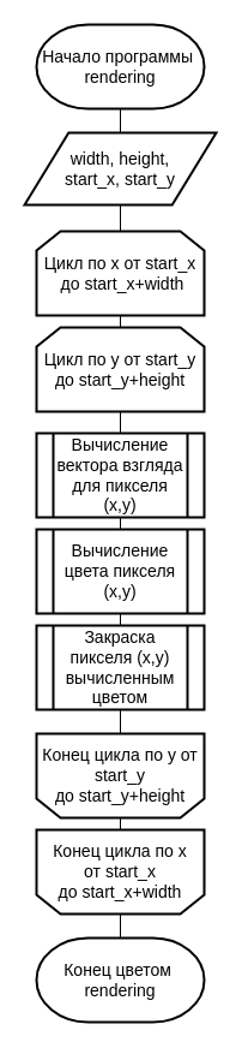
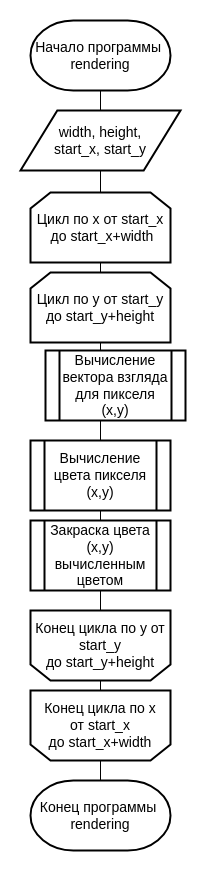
  <mxCell id="0" />
  <mxCell id="1" parent="0" />
  <mxCell id="2" style="edgeStyle=orthogonalEdgeStyle;rounded=0;orthogonalLoop=1;jettySize=auto;html=1;exitX=0.5;exitY=0;exitDx=0;exitDy=0;entryX=0.5;entryY=1;entryDx=0;entryDy=0;endArrow=none;endFill=0;exitPerimeter=0;entryPerimeter=0;" parent="1" source="3" target="5" edge="1"><mxGeometry relative="1" as="geometry"><mxPoint x="100" y="800" as="sourcePoint" /><mxPoint x="100" y="680" as="targetPoint" /></mxGeometry></mxCell>
- <mxCell id="3" value="Конец цветом&amp;nbsp;&lt;br&gt;rendering" style="strokeWidth=2;html=1;shape=mxgraph.flowchart.terminator;whiteSpace=wrap;fontSize=14;" parent="1" vertex="1"><mxGeometry x="30" y="780" width="140" height="70" as="geometry" /></mxCell>
+ <mxCell id="3" value="Конец программы&amp;nbsp;&lt;br&gt;rendering" style="strokeWidth=2;html=1;shape=mxgraph.flowchart.terminator;whiteSpace=wrap;fontSize=14;" parent="1" vertex="1"><mxGeometry x="30" y="780" width="140" height="70" as="geometry" /></mxCell>
  <mxCell id="4" style="edgeStyle=orthogonalEdgeStyle;rounded=0;orthogonalLoop=1;jettySize=auto;html=1;exitX=0.5;exitY=1;exitDx=0;exitDy=0;entryX=0.5;entryY=0;entryDx=0;entryDy=0;entryPerimeter=0;endArrow=none;endFill=0;" parent="1" edge="1"><mxGeometry relative="1" as="geometry"><mxPoint x="100" y="182" as="sourcePoint" /><mxPoint x="100" y="192" as="targetPoint" /></mxGeometry></mxCell>
  <mxCell id="5" value="&lt;font style=&quot;font-size: 14px&quot;&gt;Начало программы&amp;nbsp;&lt;br&gt;rendering&lt;/font&gt;" style="strokeWidth=2;html=1;shape=mxgraph.flowchart.terminator;whiteSpace=wrap;fontSize=14;fontFamily=Helvetica;" parent="1" vertex="1"><mxGeometry x="30" y="20" width="140" height="70" as="geometry" /></mxCell>
  <mxCell id="6" style="edgeStyle=orthogonalEdgeStyle;rounded=0;orthogonalLoop=1;jettySize=auto;html=1;exitX=0.5;exitY=1;exitDx=0;exitDy=0;entryX=0.5;entryY=0;entryDx=0;entryDy=0;endArrow=none;endFill=0;" parent="1" edge="1"><mxGeometry relative="1" as="geometry"><mxPoint x="100" y="190" as="targetPoint" /><mxPoint x="100" y="180" as="sourcePoint" /></mxGeometry></mxCell>
  <mxCell id="7" style="edgeStyle=orthogonalEdgeStyle;rounded=0;orthogonalLoop=1;jettySize=auto;html=1;exitX=0.5;exitY=1;exitDx=0;exitDy=0;exitPerimeter=0;entryX=0.5;entryY=0;entryDx=0;entryDy=0;endArrow=none;endFill=0;entryPerimeter=0;" parent="1" edge="1"><mxGeometry relative="1" as="geometry"><mxPoint x="100" y="272" as="targetPoint" /><mxPoint x="100" y="262" as="sourcePoint" /></mxGeometry></mxCell>
  <mxCell id="8" style="edgeStyle=orthogonalEdgeStyle;rounded=0;orthogonalLoop=1;jettySize=auto;html=1;exitX=0.5;exitY=1;exitDx=0;exitDy=0;exitPerimeter=0;entryX=0.5;entryY=1;entryDx=0;entryDy=0;endArrow=none;endFill=0;" parent="1" source="15" edge="1"><mxGeometry relative="1" as="geometry"><mxPoint x="100" y="700" as="sourcePoint" /><mxPoint x="100" y="610" as="targetPoint" /></mxGeometry></mxCell>
  <mxCell id="9" value="&lt;span style=&quot;font-size: 14px&quot;&gt;Цикл по x от&amp;nbsp;&lt;/span&gt;&lt;span style=&quot;font-size: 14px&quot;&gt;start_x&lt;/span&gt;&lt;span style=&quot;font-size: 14px&quot;&gt;&lt;br&gt;&amp;nbsp;до&amp;nbsp;&lt;/span&gt;&lt;span style=&quot;font-size: 14px&quot;&gt;start_x+&lt;/span&gt;&lt;span style=&quot;font-size: 14px&quot;&gt;width&lt;/span&gt;" style="shape=loopLimit;whiteSpace=wrap;html=1;strokeWidth=2;" parent="1" vertex="1"><mxGeometry x="30" y="192" width="140" height="70" as="geometry" /></mxCell>
  <mxCell id="10" style="edgeStyle=orthogonalEdgeStyle;rounded=0;orthogonalLoop=1;jettySize=auto;html=1;exitX=0.5;exitY=1;exitDx=0;exitDy=0;entryX=0.5;entryY=0;entryDx=0;entryDy=0;endArrow=none;endFill=0;" parent="1" source="11" target="12" edge="1"><mxGeometry relative="1" as="geometry" /></mxCell>
  <mxCell id="11" value="&lt;span style=&quot;font-size: 14px&quot;&gt;Цикл по y от start_y до&amp;nbsp;&lt;/span&gt;&lt;span style=&quot;font-size: 14px&quot;&gt;start_y+&lt;/span&gt;&lt;span style=&quot;font-size: 14px&quot;&gt;height&lt;/span&gt;" style="shape=loopLimit;whiteSpace=wrap;html=1;strokeWidth=2;" parent="1" vertex="1"><mxGeometry x="30" y="272" width="140" height="70" as="geometry" /></mxCell>
  <mxCell id="12" value="Вычисление цвета пикселя (x,y)" style="shape=process;whiteSpace=wrap;html=1;backgroundOutline=1;strokeWidth=2;fontSize=14;" parent="1" vertex="1"><mxGeometry x="30" y="440" width="140" height="70" as="geometry" /></mxCell>
- <mxCell id="13" value="Закраска пикселя (x,y) вычисленным цветом" style="shape=process;whiteSpace=wrap;html=1;backgroundOutline=1;strokeWidth=2;fontSize=14;" parent="1" vertex="1"><mxGeometry x="30" y="520" width="140" height="70" as="geometry" /></mxCell>
- <mxCell id="14" value="Вычисление вектора взгляда для пикселя (x,y)" style="shape=process;whiteSpace=wrap;html=1;backgroundOutline=1;strokeWidth=2;fontSize=14;" parent="1" vertex="1"><mxGeometry x="30" y="360" width="140" height="70" as="geometry" /></mxCell>
+ <mxCell id="13" value="Закраска цвета (x,y) вычисленным цветом" style="shape=process;whiteSpace=wrap;html=1;backgroundOutline=1;strokeWidth=2;fontSize=14;" parent="1" vertex="1"><mxGeometry x="30" y="520" width="140" height="70" as="geometry" /></mxCell>
+ <mxCell id="14" value="Вычисление вектора взгляда для пикселя (x,y)" style="shape=process;whiteSpace=wrap;html=1;backgroundOutline=1;strokeWidth=2;fontSize=14;" parent="1" vertex="1"><mxGeometry x="45" y="350" width="140" height="70" as="geometry" /></mxCell>
  <mxCell id="15" value="&lt;span style=&quot;font-size: 14px&quot;&gt;Конец цикла&amp;nbsp;&lt;/span&gt;&lt;span style=&quot;font-size: 14px&quot;&gt;по y от start_y до&amp;nbsp;&lt;/span&gt;&lt;span style=&quot;font-size: 14px&quot;&gt;start_y+&lt;/span&gt;&lt;span style=&quot;font-size: 14px&quot;&gt;height&lt;/span&gt;" style="shape=loopLimit;whiteSpace=wrap;html=1;strokeWidth=2;direction=west;" parent="1" vertex="1"><mxGeometry x="30" y="610" width="140" height="70" as="geometry" /></mxCell>
  <mxCell id="16" value="&lt;span style=&quot;font-size: 14px&quot;&gt;Конец цикла&amp;nbsp;&lt;/span&gt;&lt;span style=&quot;font-size: 14px&quot;&gt;по x от&amp;nbsp;&lt;/span&gt;&lt;span style=&quot;font-size: 14px&quot;&gt;start_x&lt;/span&gt;&lt;span style=&quot;font-size: 14px&quot;&gt;&lt;br&gt;&amp;nbsp;до&amp;nbsp;&lt;/span&gt;&lt;span style=&quot;font-size: 14px&quot;&gt;start_x+&lt;/span&gt;&lt;span style=&quot;font-size: 14px&quot;&gt;width&lt;/span&gt;&lt;span style=&quot;font-size: 14px&quot;&gt;&amp;nbsp;&lt;/span&gt;" style="shape=loopLimit;whiteSpace=wrap;html=1;strokeWidth=2;direction=west;" parent="1" vertex="1"><mxGeometry x="30" y="690" width="140" height="70" as="geometry" /></mxCell>
  <mxCell id="17" value="&lt;font style=&quot;font-size: 14px&quot;&gt;width, height, &lt;br&gt;start_x, start_y&lt;/font&gt;" style="shape=parallelogram;html=1;strokeWidth=2;perimeter=parallelogramPerimeter;whiteSpace=wrap;rounded=0;arcSize=12;size=0.23;fontSize=13;" vertex="1" parent="1"><mxGeometry x="20" y="110" width="160" height="60" as="geometry" /></mxCell>
